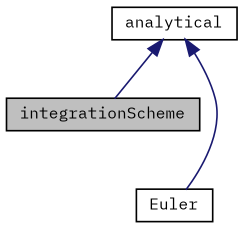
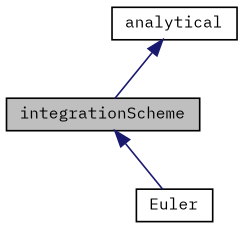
  digraph {
    fontname="IBM Plex Mono"
    node [color=black fontname="IBM Plex Mono" fontsize=10 shape=record]
    edge [color=midnightblue dir=back fontname="IBM Plex Mono" fontsize=10 labelfontname=Helvetica labelfontsize=10 style=solid]
    n1 [fillcolor=grey75 fontcolor=black height=0.2 label=integrationScheme style=filled width=0.4]
    n2 [height=0.2 label=Euler width=0.4]
    n3 [height=0.2 label=analytical width=0.4]
-   n3 -> n2
+   n1 -> n2
    n3 -> n1
  }
